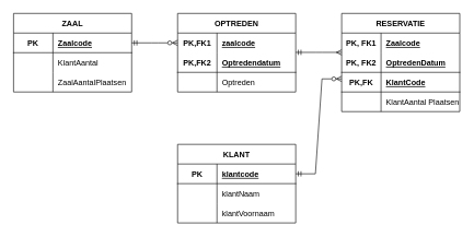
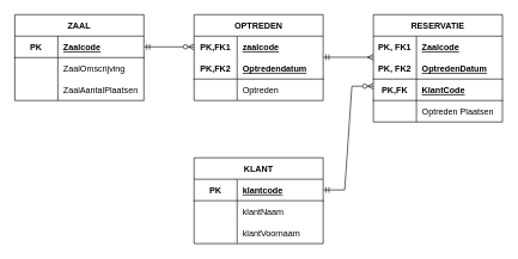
  <mxCell id="0" />
  <mxCell id="1" parent="0" />
  <mxCell id="2" value="RESERVATIE" style="shape=table;startSize=30;container=1;collapsible=1;childLayout=tableLayout;fixedRows=1;rowLines=0;fontStyle=1;align=center;resizeLast=1;" vertex="1" parent="1"><mxGeometry x="520" y="20" width="180" height="150" as="geometry" /></mxCell>
  <mxCell id="3" value="" style="shape=tableRow;horizontal=0;startSize=0;swimlaneHead=0;swimlaneBody=0;fillColor=none;collapsible=0;dropTarget=0;points=[[0,0.5],[1,0.5]];portConstraint=eastwest;top=0;left=0;right=0;bottom=0;" vertex="1" parent="2"><mxGeometry y="30" width="180" height="30" as="geometry" /></mxCell>
  <mxCell id="4" value="PK, FK1" style="shape=partialRectangle;connectable=0;fillColor=none;top=0;left=0;bottom=0;right=0;fontStyle=1;overflow=hidden;" vertex="1" parent="3"><mxGeometry width="60" height="30" as="geometry"><mxRectangle width="60" height="30" as="alternateBounds" /></mxGeometry></mxCell>
  <mxCell id="5" value="Zaalcode" style="shape=partialRectangle;connectable=0;fillColor=none;top=0;left=0;bottom=0;right=0;align=left;spacingLeft=6;fontStyle=5;overflow=hidden;" vertex="1" parent="3"><mxGeometry x="60" width="120" height="30" as="geometry"><mxRectangle width="120" height="30" as="alternateBounds" /></mxGeometry></mxCell>
  <mxCell id="6" value="" style="shape=tableRow;horizontal=0;startSize=0;swimlaneHead=0;swimlaneBody=0;fillColor=none;collapsible=0;dropTarget=0;points=[[0,0.5],[1,0.5]];portConstraint=eastwest;top=0;left=0;right=0;bottom=1;" vertex="1" parent="2"><mxGeometry y="60" width="180" height="30" as="geometry" /></mxCell>
  <mxCell id="7" value="PK, FK2" style="shape=partialRectangle;connectable=0;fillColor=none;top=0;left=0;bottom=0;right=0;fontStyle=1;overflow=hidden;" vertex="1" parent="6"><mxGeometry width="60" height="30" as="geometry"><mxRectangle width="60" height="30" as="alternateBounds" /></mxGeometry></mxCell>
  <mxCell id="8" value="OptredenDatum" style="shape=partialRectangle;connectable=0;fillColor=none;top=0;left=0;bottom=0;right=0;align=left;spacingLeft=6;fontStyle=5;overflow=hidden;" vertex="1" parent="6"><mxGeometry x="60" width="120" height="30" as="geometry"><mxRectangle width="120" height="30" as="alternateBounds" /></mxGeometry></mxCell>
  <mxCell id="9" value="" style="shape=tableRow;horizontal=0;startSize=0;swimlaneHead=0;swimlaneBody=0;fillColor=none;collapsible=0;dropTarget=0;points=[[0,0.5],[1,0.5]];portConstraint=eastwest;top=0;left=0;right=0;bottom=1;" vertex="1" parent="2"><mxGeometry y="90" width="180" height="30" as="geometry" /></mxCell>
  <mxCell id="10" value="PK,FK" style="shape=partialRectangle;connectable=0;fillColor=none;top=0;left=0;bottom=0;right=0;fontStyle=1;overflow=hidden;" vertex="1" parent="9"><mxGeometry width="60" height="30" as="geometry"><mxRectangle width="60" height="30" as="alternateBounds" /></mxGeometry></mxCell>
  <mxCell id="11" value="KlantCode" style="shape=partialRectangle;connectable=0;fillColor=none;top=0;left=0;bottom=0;right=0;align=left;spacingLeft=6;fontStyle=5;overflow=hidden;" vertex="1" parent="9"><mxGeometry x="60" width="120" height="30" as="geometry"><mxRectangle width="120" height="30" as="alternateBounds" /></mxGeometry></mxCell>
  <mxCell id="12" value="" style="shape=tableRow;horizontal=0;startSize=0;swimlaneHead=0;swimlaneBody=0;fillColor=none;collapsible=0;dropTarget=0;points=[[0,0.5],[1,0.5]];portConstraint=eastwest;top=0;left=0;right=0;bottom=0;" vertex="1" parent="2"><mxGeometry y="120" width="180" height="30" as="geometry" /></mxCell>
  <mxCell id="13" value="" style="shape=partialRectangle;connectable=0;fillColor=none;top=0;left=0;bottom=0;right=0;editable=1;overflow=hidden;" vertex="1" parent="12"><mxGeometry width="60" height="30" as="geometry"><mxRectangle width="60" height="30" as="alternateBounds" /></mxGeometry></mxCell>
- <mxCell id="14" value="KlantAantal Plaatsen" style="shape=partialRectangle;connectable=0;fillColor=none;top=0;left=0;bottom=0;right=0;align=left;spacingLeft=6;overflow=hidden;" vertex="1" parent="12"><mxGeometry x="60" width="120" height="30" as="geometry"><mxRectangle width="120" height="30" as="alternateBounds" /></mxGeometry></mxCell>
+ <mxCell id="14" value="Optreden Plaatsen" style="shape=partialRectangle;connectable=0;fillColor=none;top=0;left=0;bottom=0;right=0;align=left;spacingLeft=6;overflow=hidden;" vertex="1" parent="12"><mxGeometry x="60" width="120" height="30" as="geometry"><mxRectangle width="120" height="30" as="alternateBounds" /></mxGeometry></mxCell>
  <mxCell id="15" value="OPTREDEN" style="shape=table;startSize=30;container=1;collapsible=1;childLayout=tableLayout;fixedRows=1;rowLines=0;fontStyle=1;align=center;resizeLast=1;" vertex="1" parent="1"><mxGeometry x="270" y="20" width="180" height="120" as="geometry" /></mxCell>
  <mxCell id="16" value="" style="shape=tableRow;horizontal=0;startSize=0;swimlaneHead=0;swimlaneBody=0;fillColor=none;collapsible=0;dropTarget=0;points=[[0,0.5],[1,0.5]];portConstraint=eastwest;top=0;left=0;right=0;bottom=0;" vertex="1" parent="15"><mxGeometry y="30" width="180" height="30" as="geometry" /></mxCell>
  <mxCell id="17" value="PK,FK1" style="shape=partialRectangle;connectable=0;fillColor=none;top=0;left=0;bottom=0;right=0;fontStyle=1;overflow=hidden;" vertex="1" parent="16"><mxGeometry width="60" height="30" as="geometry"><mxRectangle width="60" height="30" as="alternateBounds" /></mxGeometry></mxCell>
  <mxCell id="18" value="zaalcode" style="shape=partialRectangle;connectable=0;fillColor=none;top=0;left=0;bottom=0;right=0;align=left;spacingLeft=6;fontStyle=5;overflow=hidden;" vertex="1" parent="16"><mxGeometry x="60" width="120" height="30" as="geometry"><mxRectangle width="120" height="30" as="alternateBounds" /></mxGeometry></mxCell>
  <mxCell id="19" value="" style="shape=tableRow;horizontal=0;startSize=0;swimlaneHead=0;swimlaneBody=0;fillColor=none;collapsible=0;dropTarget=0;points=[[0,0.5],[1,0.5]];portConstraint=eastwest;top=0;left=0;right=0;bottom=1;" vertex="1" parent="15"><mxGeometry y="60" width="180" height="30" as="geometry" /></mxCell>
  <mxCell id="20" value="PK,FK2" style="shape=partialRectangle;connectable=0;fillColor=none;top=0;left=0;bottom=0;right=0;fontStyle=1;overflow=hidden;" vertex="1" parent="19"><mxGeometry width="60" height="30" as="geometry"><mxRectangle width="60" height="30" as="alternateBounds" /></mxGeometry></mxCell>
  <mxCell id="21" value="Optredendatum" style="shape=partialRectangle;connectable=0;fillColor=none;top=0;left=0;bottom=0;right=0;align=left;spacingLeft=6;fontStyle=5;overflow=hidden;" vertex="1" parent="19"><mxGeometry x="60" width="120" height="30" as="geometry"><mxRectangle width="120" height="30" as="alternateBounds" /></mxGeometry></mxCell>
  <mxCell id="22" value="" style="shape=tableRow;horizontal=0;startSize=0;swimlaneHead=0;swimlaneBody=0;fillColor=none;collapsible=0;dropTarget=0;points=[[0,0.5],[1,0.5]];portConstraint=eastwest;top=0;left=0;right=0;bottom=0;" vertex="1" parent="15"><mxGeometry y="90" width="180" height="30" as="geometry" /></mxCell>
  <mxCell id="23" value="" style="shape=partialRectangle;connectable=0;fillColor=none;top=0;left=0;bottom=0;right=0;editable=1;overflow=hidden;" vertex="1" parent="22"><mxGeometry width="60" height="30" as="geometry"><mxRectangle width="60" height="30" as="alternateBounds" /></mxGeometry></mxCell>
  <mxCell id="24" value="Optreden" style="shape=partialRectangle;connectable=0;fillColor=none;top=0;left=0;bottom=0;right=0;align=left;spacingLeft=6;overflow=hidden;" vertex="1" parent="22"><mxGeometry x="60" width="120" height="30" as="geometry"><mxRectangle width="120" height="30" as="alternateBounds" /></mxGeometry></mxCell>
  <mxCell id="25" value="ZAAL" style="shape=table;startSize=30;container=1;collapsible=1;childLayout=tableLayout;fixedRows=1;rowLines=0;fontStyle=1;align=center;resizeLast=1;" vertex="1" parent="1"><mxGeometry x="20" y="20" width="180" height="120" as="geometry" /></mxCell>
  <mxCell id="26" value="" style="shape=tableRow;horizontal=0;startSize=0;swimlaneHead=0;swimlaneBody=0;fillColor=none;collapsible=0;dropTarget=0;points=[[0,0.5],[1,0.5]];portConstraint=eastwest;top=0;left=0;right=0;bottom=1;" vertex="1" parent="25"><mxGeometry y="30" width="180" height="30" as="geometry" /></mxCell>
  <mxCell id="27" value="PK" style="shape=partialRectangle;connectable=0;fillColor=none;top=0;left=0;bottom=0;right=0;fontStyle=1;overflow=hidden;" vertex="1" parent="26"><mxGeometry width="60" height="30" as="geometry"><mxRectangle width="60" height="30" as="alternateBounds" /></mxGeometry></mxCell>
  <mxCell id="28" value="Zaalcode" style="shape=partialRectangle;connectable=0;fillColor=none;top=0;left=0;bottom=0;right=0;align=left;spacingLeft=6;fontStyle=5;overflow=hidden;" vertex="1" parent="26"><mxGeometry x="60" width="120" height="30" as="geometry"><mxRectangle width="120" height="30" as="alternateBounds" /></mxGeometry></mxCell>
  <mxCell id="29" value="" style="shape=tableRow;horizontal=0;startSize=0;swimlaneHead=0;swimlaneBody=0;fillColor=none;collapsible=0;dropTarget=0;points=[[0,0.5],[1,0.5]];portConstraint=eastwest;top=0;left=0;right=0;bottom=0;" vertex="1" parent="25"><mxGeometry y="60" width="180" height="30" as="geometry" /></mxCell>
  <mxCell id="30" value="" style="shape=partialRectangle;connectable=0;fillColor=none;top=0;left=0;bottom=0;right=0;editable=1;overflow=hidden;" vertex="1" parent="29"><mxGeometry width="60" height="30" as="geometry"><mxRectangle width="60" height="30" as="alternateBounds" /></mxGeometry></mxCell>
- <mxCell id="31" value="KlantAantal" style="shape=partialRectangle;connectable=0;fillColor=none;top=0;left=0;bottom=0;right=0;align=left;spacingLeft=6;overflow=hidden;" vertex="1" parent="29"><mxGeometry x="60" width="120" height="30" as="geometry"><mxRectangle width="120" height="30" as="alternateBounds" /></mxGeometry></mxCell>
+ <mxCell id="31" value="ZaalOmscrijving" style="shape=partialRectangle;connectable=0;fillColor=none;top=0;left=0;bottom=0;right=0;align=left;spacingLeft=6;overflow=hidden;" vertex="1" parent="29"><mxGeometry x="60" width="120" height="30" as="geometry"><mxRectangle width="120" height="30" as="alternateBounds" /></mxGeometry></mxCell>
  <mxCell id="32" value="" style="shape=tableRow;horizontal=0;startSize=0;swimlaneHead=0;swimlaneBody=0;fillColor=none;collapsible=0;dropTarget=0;points=[[0,0.5],[1,0.5]];portConstraint=eastwest;top=0;left=0;right=0;bottom=0;" vertex="1" parent="25"><mxGeometry y="90" width="180" height="30" as="geometry" /></mxCell>
  <mxCell id="33" value="" style="shape=partialRectangle;connectable=0;fillColor=none;top=0;left=0;bottom=0;right=0;editable=1;overflow=hidden;" vertex="1" parent="32"><mxGeometry width="60" height="30" as="geometry"><mxRectangle width="60" height="30" as="alternateBounds" /></mxGeometry></mxCell>
  <mxCell id="34" value="ZaalAantalPlaatsen" style="shape=partialRectangle;connectable=0;fillColor=none;top=0;left=0;bottom=0;right=0;align=left;spacingLeft=6;overflow=hidden;" vertex="1" parent="32"><mxGeometry x="60" width="120" height="30" as="geometry"><mxRectangle width="120" height="30" as="alternateBounds" /></mxGeometry></mxCell>
  <mxCell id="35" value="KLANT" style="shape=table;startSize=30;container=1;collapsible=1;childLayout=tableLayout;fixedRows=1;rowLines=0;fontStyle=1;align=center;resizeLast=1;" vertex="1" parent="1"><mxGeometry x="270" y="220" width="180" height="120" as="geometry" /></mxCell>
  <mxCell id="36" value="" style="shape=tableRow;horizontal=0;startSize=0;swimlaneHead=0;swimlaneBody=0;fillColor=none;collapsible=0;dropTarget=0;points=[[0,0.5],[1,0.5]];portConstraint=eastwest;top=0;left=0;right=0;bottom=1;" vertex="1" parent="35"><mxGeometry y="30" width="180" height="30" as="geometry" /></mxCell>
  <mxCell id="37" value="PK" style="shape=partialRectangle;connectable=0;fillColor=none;top=0;left=0;bottom=0;right=0;fontStyle=1;overflow=hidden;" vertex="1" parent="36"><mxGeometry width="60" height="30" as="geometry"><mxRectangle width="60" height="30" as="alternateBounds" /></mxGeometry></mxCell>
  <mxCell id="38" value="klantcode" style="shape=partialRectangle;connectable=0;fillColor=none;top=0;left=0;bottom=0;right=0;align=left;spacingLeft=6;fontStyle=5;overflow=hidden;" vertex="1" parent="36"><mxGeometry x="60" width="120" height="30" as="geometry"><mxRectangle width="120" height="30" as="alternateBounds" /></mxGeometry></mxCell>
  <mxCell id="39" value="" style="shape=tableRow;horizontal=0;startSize=0;swimlaneHead=0;swimlaneBody=0;fillColor=none;collapsible=0;dropTarget=0;points=[[0,0.5],[1,0.5]];portConstraint=eastwest;top=0;left=0;right=0;bottom=0;" vertex="1" parent="35"><mxGeometry y="60" width="180" height="30" as="geometry" /></mxCell>
  <mxCell id="40" value="" style="shape=partialRectangle;connectable=0;fillColor=none;top=0;left=0;bottom=0;right=0;editable=1;overflow=hidden;" vertex="1" parent="39"><mxGeometry width="60" height="30" as="geometry"><mxRectangle width="60" height="30" as="alternateBounds" /></mxGeometry></mxCell>
  <mxCell id="41" value="klantNaam" style="shape=partialRectangle;connectable=0;fillColor=none;top=0;left=0;bottom=0;right=0;align=left;spacingLeft=6;overflow=hidden;" vertex="1" parent="39"><mxGeometry x="60" width="120" height="30" as="geometry"><mxRectangle width="120" height="30" as="alternateBounds" /></mxGeometry></mxCell>
  <mxCell id="42" value="" style="shape=tableRow;horizontal=0;startSize=0;swimlaneHead=0;swimlaneBody=0;fillColor=none;collapsible=0;dropTarget=0;points=[[0,0.5],[1,0.5]];portConstraint=eastwest;top=0;left=0;right=0;bottom=0;" vertex="1" parent="35"><mxGeometry y="90" width="180" height="30" as="geometry" /></mxCell>
  <mxCell id="43" value="" style="shape=partialRectangle;connectable=0;fillColor=none;top=0;left=0;bottom=0;right=0;editable=1;overflow=hidden;" vertex="1" parent="42"><mxGeometry width="60" height="30" as="geometry"><mxRectangle width="60" height="30" as="alternateBounds" /></mxGeometry></mxCell>
  <mxCell id="44" value="klantVoornaam" style="shape=partialRectangle;connectable=0;fillColor=none;top=0;left=0;bottom=0;right=0;align=left;spacingLeft=6;overflow=hidden;" vertex="1" parent="42"><mxGeometry x="60" width="120" height="30" as="geometry"><mxRectangle width="120" height="30" as="alternateBounds" /></mxGeometry></mxCell>
  <mxCell id="45" value="" style="edgeStyle=entityRelationEdgeStyle;fontSize=12;html=1;endArrow=ERzeroToMany;startArrow=ERmandOne;rounded=0;exitX=1;exitY=0.5;exitDx=0;exitDy=0;entryX=0;entryY=0.5;entryDx=0;entryDy=0;endFill=0;" edge="1" parent="1" source="26" target="16"><mxGeometry width="100" height="100" relative="1" as="geometry"><mxPoint x="210" y="310" as="sourcePoint" /><mxPoint x="310" y="210" as="targetPoint" /></mxGeometry></mxCell>
  <mxCell id="46" value="" style="edgeStyle=entityRelationEdgeStyle;fontSize=12;html=1;endArrow=ERzeroToMany;startArrow=ERmandOne;rounded=0;exitX=1;exitY=0.5;exitDx=0;exitDy=0;endFill=0;" edge="1" parent="1" source="36"><mxGeometry width="100" height="100" relative="1" as="geometry"><mxPoint x="420" y="220" as="sourcePoint" /><mxPoint x="520" y="120" as="targetPoint" /></mxGeometry></mxCell>
  <mxCell id="47" value="" style="edgeStyle=entityRelationEdgeStyle;fontSize=12;html=1;endArrow=ERmany;startArrow=ERmandOne;rounded=0;exitX=1;exitY=0.5;exitDx=0;exitDy=0;entryX=0;entryY=0.5;entryDx=0;entryDy=0;endFill=0;" edge="1" parent="1"><mxGeometry width="100" height="100" relative="1" as="geometry"><mxPoint x="450" y="79.5" as="sourcePoint" /><mxPoint x="520" y="79.5" as="targetPoint" /></mxGeometry></mxCell>
